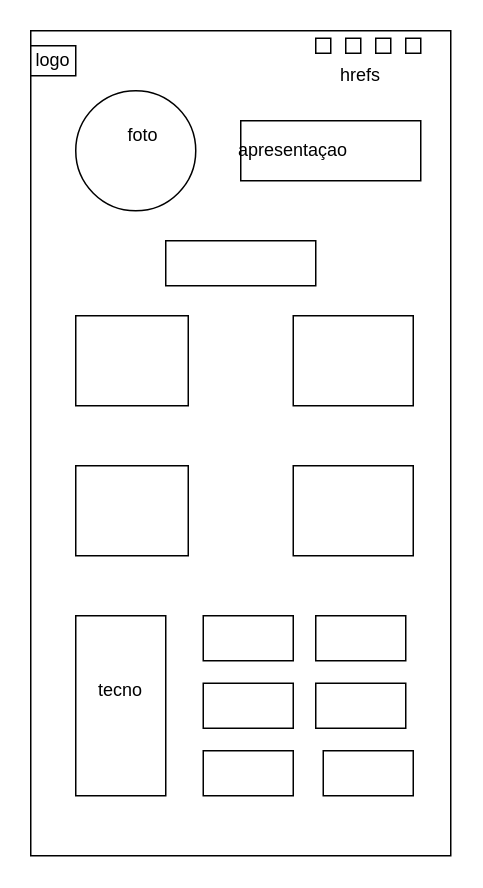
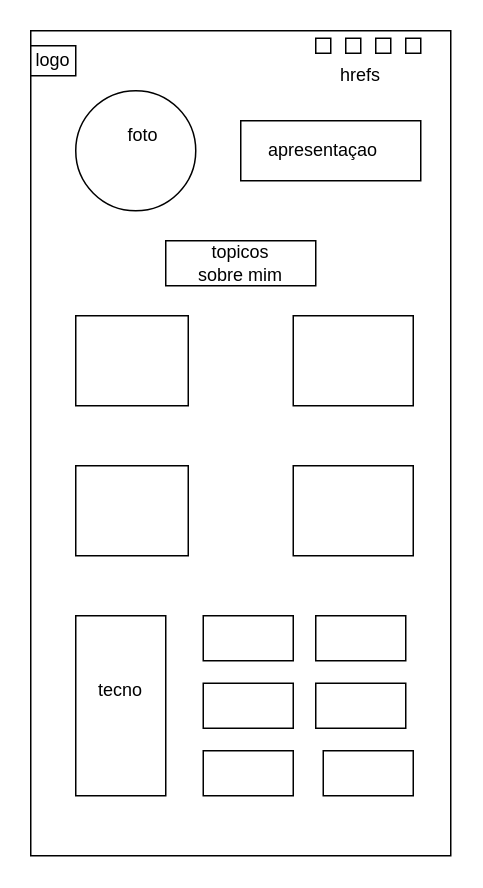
  <mxCell id="0" />
  <mxCell id="1" parent="0" />
  <mxCell id="2" value="" style="rounded=0;whiteSpace=wrap;html=1;" parent="1" vertex="1"><mxGeometry x="20" y="20" width="280" height="550" as="geometry" /></mxCell>
  <mxCell id="3" value="" style="ellipse;whiteSpace=wrap;html=1;aspect=fixed;" parent="1" vertex="1"><mxGeometry x="50" y="60" width="80" height="80" as="geometry" /></mxCell>
  <mxCell id="4" value="" style="rounded=0;whiteSpace=wrap;html=1;" parent="1" vertex="1"><mxGeometry x="160" y="80" width="120" height="40" as="geometry" /></mxCell>
  <mxCell id="5" value="" style="rounded=0;whiteSpace=wrap;html=1;" parent="1" vertex="1"><mxGeometry x="20" y="30" width="30" height="20" as="geometry" /></mxCell>
  <mxCell id="6" value="logo" style="text;html=1;align=center;verticalAlign=middle;whiteSpace=wrap;rounded=0;" parent="1" vertex="1"><mxGeometry x="20" y="25" width="30" height="30" as="geometry" /></mxCell>
  <mxCell id="7" value="" style="rounded=0;whiteSpace=wrap;html=1;" parent="1" vertex="1"><mxGeometry x="110" y="160" width="100" height="30" as="geometry" /></mxCell>
  <mxCell id="8" value="" style="rounded=0;whiteSpace=wrap;html=1;" parent="1" vertex="1"><mxGeometry x="50" y="210" width="75" height="60" as="geometry" /></mxCell>
  <mxCell id="9" value="" style="rounded=0;whiteSpace=wrap;html=1;" parent="1" vertex="1"><mxGeometry x="50" y="310" width="75" height="60" as="geometry" /></mxCell>
  <mxCell id="10" value="" style="rounded=0;whiteSpace=wrap;html=1;" parent="1" vertex="1"><mxGeometry x="195" y="210" width="80" height="60" as="geometry" /></mxCell>
  <mxCell id="11" value="" style="rounded=0;whiteSpace=wrap;html=1;" parent="1" vertex="1"><mxGeometry x="195" y="310" width="80" height="60" as="geometry" /></mxCell>
  <mxCell id="12" value="" style="rounded=0;whiteSpace=wrap;html=1;" parent="1" vertex="1"><mxGeometry x="210" y="25" width="10" height="10" as="geometry" /></mxCell>
  <mxCell id="13" value="" style="rounded=0;whiteSpace=wrap;html=1;" parent="1" vertex="1"><mxGeometry x="230" y="25" width="10" height="10" as="geometry" /></mxCell>
  <mxCell id="14" value="" style="rounded=0;whiteSpace=wrap;html=1;" parent="1" vertex="1"><mxGeometry x="250" y="25" width="10" height="10" as="geometry" /></mxCell>
  <mxCell id="15" value="" style="rounded=0;whiteSpace=wrap;html=1;" parent="1" vertex="1"><mxGeometry x="270" y="25" width="10" height="10" as="geometry" /></mxCell>
  <mxCell id="16" value="hrefs" style="text;html=1;align=center;verticalAlign=middle;whiteSpace=wrap;rounded=0;" parent="1" vertex="1"><mxGeometry x="210" y="35" width="60" height="30" as="geometry" /></mxCell>
  <mxCell id="17" value="foto" style="text;html=1;align=center;verticalAlign=middle;whiteSpace=wrap;rounded=0;" parent="1" vertex="1"><mxGeometry x="65" y="75" width="60" height="30" as="geometry" /></mxCell>
- <mxCell id="18" value="apresentaçao" style="text;html=1;align=center;verticalAlign=middle;whiteSpace=wrap;rounded=0;" parent="1" vertex="1"><mxGeometry x="165" y="85" width="60" height="30" as="geometry" /></mxCell>
+ <mxCell id="18" value="apresentaçao" style="text;html=1;align=center;verticalAlign=middle;whiteSpace=wrap;rounded=0;" parent="1" vertex="1"><mxGeometry x="185" y="85" width="60" height="30" as="geometry" /></mxCell>
+ <mxCell id="19" value="topicos sobre mim" style="text;html=1;align=center;verticalAlign=middle;whiteSpace=wrap;rounded=0;" parent="1" vertex="1"><mxGeometry x="125" y="164" width="70" height="22" as="geometry" /></mxCell>
  <mxCell id="20" value="" style="rounded=0;whiteSpace=wrap;html=1;" parent="1" vertex="1"><mxGeometry x="50" y="410" width="60" height="120" as="geometry" /></mxCell>
  <mxCell id="21" value="tecno" style="text;html=1;align=center;verticalAlign=middle;whiteSpace=wrap;rounded=0;" parent="1" vertex="1"><mxGeometry x="50" y="445" width="60" height="30" as="geometry" /></mxCell>
  <mxCell id="22" value="" style="rounded=0;whiteSpace=wrap;html=1;" parent="1" vertex="1"><mxGeometry x="135" y="410" width="60" height="30" as="geometry" /></mxCell>
  <mxCell id="23" value="" style="rounded=0;whiteSpace=wrap;html=1;" vertex="1" parent="1"><mxGeometry x="210" y="410" width="60" height="30" as="geometry" /></mxCell>
  <mxCell id="24" value="" style="rounded=0;whiteSpace=wrap;html=1;" vertex="1" parent="1"><mxGeometry x="135" y="455" width="60" height="30" as="geometry" /></mxCell>
  <mxCell id="25" value="" style="rounded=0;whiteSpace=wrap;html=1;" vertex="1" parent="1"><mxGeometry x="210" y="455" width="60" height="30" as="geometry" /></mxCell>
  <mxCell id="26" value="" style="rounded=0;whiteSpace=wrap;html=1;" vertex="1" parent="1"><mxGeometry x="135" y="500" width="60" height="30" as="geometry" /></mxCell>
  <mxCell id="27" value="" style="rounded=0;whiteSpace=wrap;html=1;" vertex="1" parent="1"><mxGeometry x="215" y="500" width="60" height="30" as="geometry" /></mxCell>
